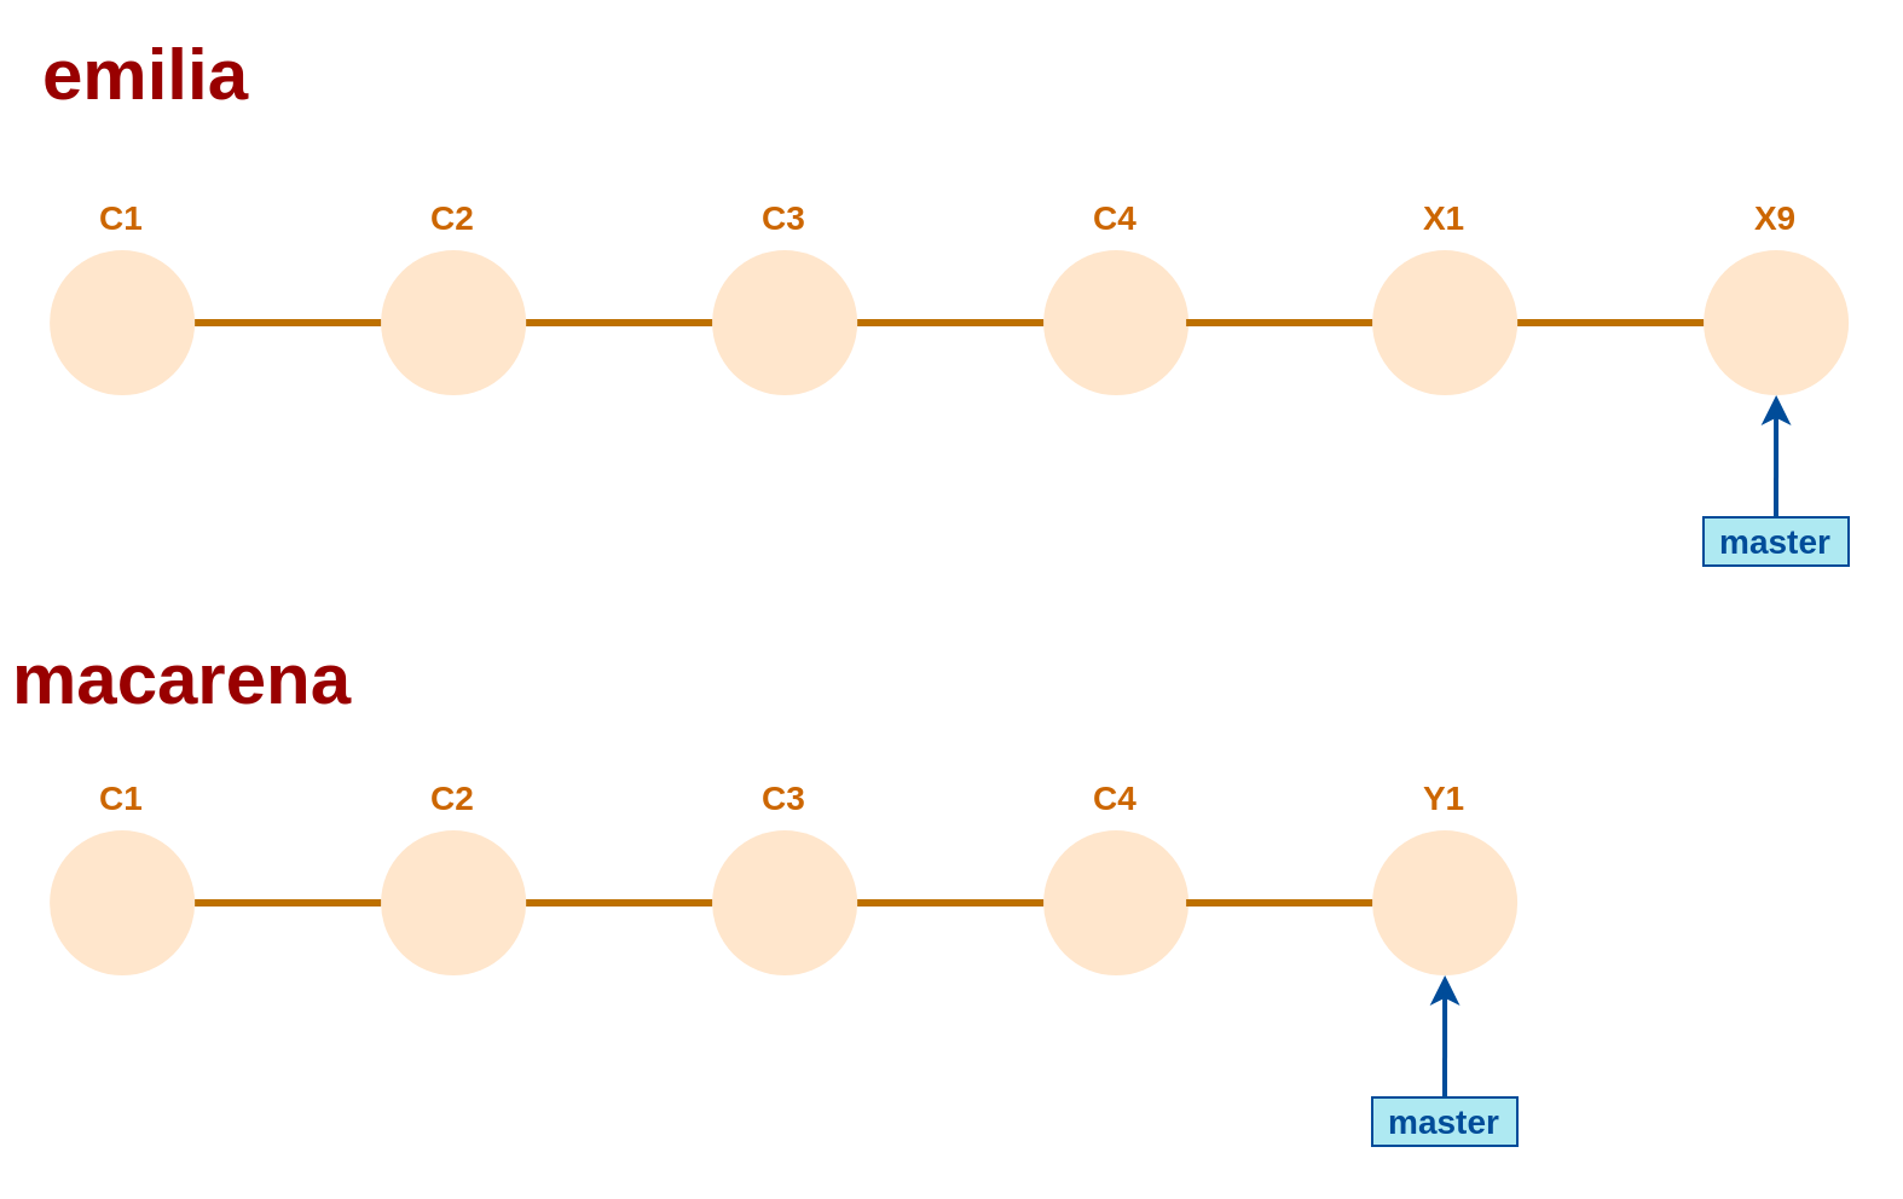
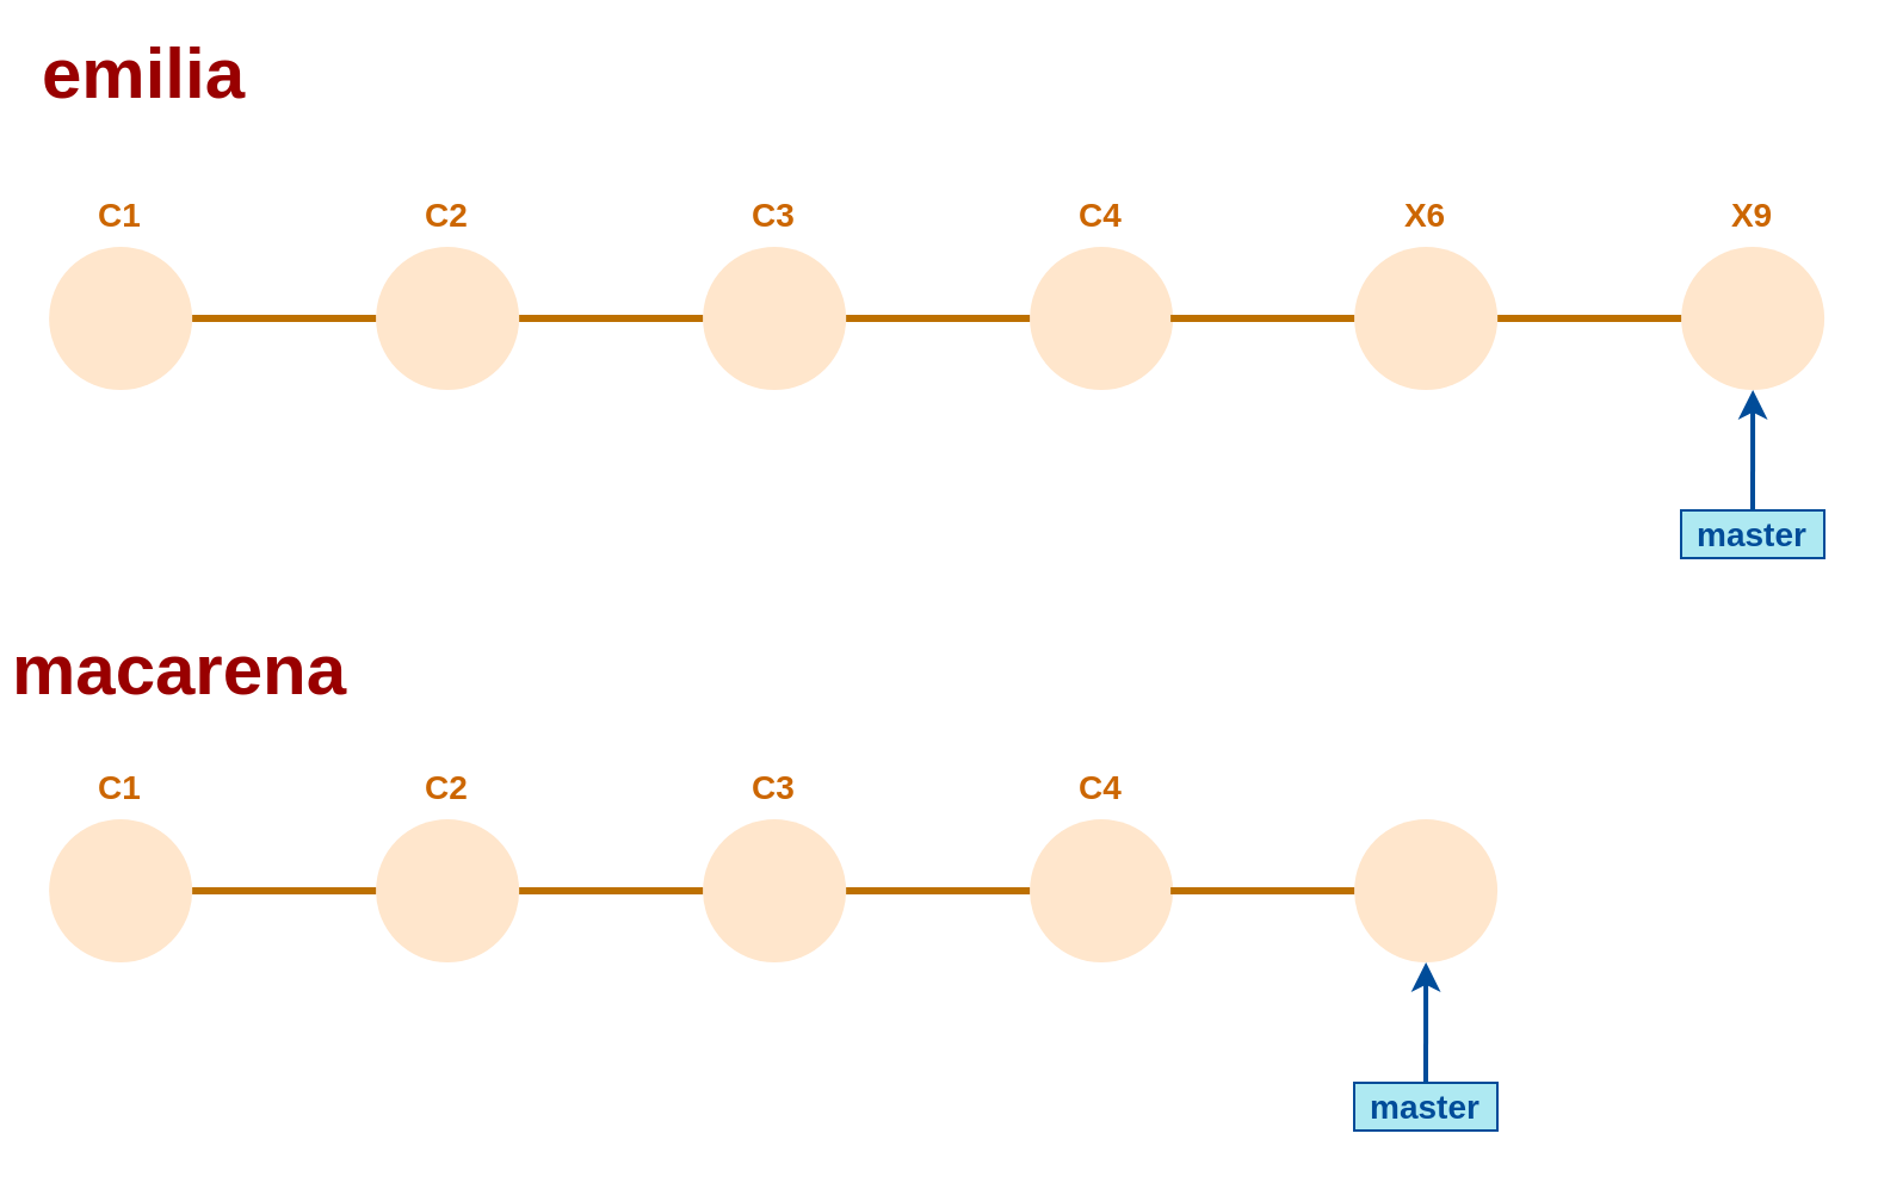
  <mxCell id="0" />
  <mxCell id="1" parent="0" />
  <mxCell id="2" value="" style="ellipse;whiteSpace=wrap;html=1;aspect=fixed;fillColor=#FFE6CC;strokeColor=none;" parent="1" vertex="1"><mxGeometry x="20.059" y="103" width="60" height="60" as="geometry" /></mxCell>
  <mxCell id="3" value="" style="ellipse;whiteSpace=wrap;html=1;aspect=fixed;fillColor=#FFE6CC;strokeColor=none;" parent="1" vertex="1"><mxGeometry x="157.059" y="103" width="60" height="60" as="geometry" /></mxCell>
  <mxCell id="4" value="" style="endArrow=none;html=1;entryX=1;entryY=0.5;entryDx=0;entryDy=0;exitX=0;exitY=0.5;exitDx=0;exitDy=0;endFill=0;fillColor=#f0a30a;strokeColor=#BD7000;strokeWidth=3;" parent="1" source="3" target="2" edge="1"><mxGeometry width="50" height="50" relative="1" as="geometry"><mxPoint x="20.059" y="253" as="sourcePoint" /><mxPoint x="70.059" y="203" as="targetPoint" /></mxGeometry></mxCell>
  <mxCell id="5" value="C1" style="text;html=1;strokeColor=none;fillColor=none;align=center;verticalAlign=middle;whiteSpace=wrap;rounded=0;fontStyle=1;fontSize=14;fontColor=#CC6600;" parent="1" vertex="1"><mxGeometry x="30.059" y="80" width="40" height="20" as="geometry" /></mxCell>
  <mxCell id="6" value="C2" style="text;html=1;strokeColor=none;fillColor=none;align=center;verticalAlign=middle;whiteSpace=wrap;rounded=0;fontStyle=1;fontSize=14;fontColor=#CC6600;" parent="1" vertex="1"><mxGeometry x="167.059" y="80" width="40" height="20" as="geometry" /></mxCell>
  <mxCell id="7" value="" style="ellipse;whiteSpace=wrap;html=1;aspect=fixed;fillColor=#FFE6CC;strokeColor=none;" parent="1" vertex="1"><mxGeometry x="294.059" y="103" width="60" height="60" as="geometry" /></mxCell>
  <mxCell id="8" value="" style="endArrow=none;html=1;entryX=1;entryY=0.5;entryDx=0;entryDy=0;exitX=0;exitY=0.5;exitDx=0;exitDy=0;endFill=0;fillColor=#f0a30a;strokeColor=#BD7000;strokeWidth=3;" parent="1" source="7" edge="1"><mxGeometry width="50" height="50" relative="1" as="geometry"><mxPoint x="157.059" y="253" as="sourcePoint" /><mxPoint x="217.059" y="133" as="targetPoint" /></mxGeometry></mxCell>
  <mxCell id="9" value="C3" style="text;html=1;strokeColor=none;fillColor=none;align=center;verticalAlign=middle;whiteSpace=wrap;rounded=0;fontStyle=1;fontSize=14;fontColor=#CC6600;" parent="1" vertex="1"><mxGeometry x="304.059" y="80" width="40" height="20" as="geometry" /></mxCell>
  <mxCell id="10" value="" style="ellipse;whiteSpace=wrap;html=1;aspect=fixed;fillColor=#FFE6CC;strokeColor=none;" parent="1" vertex="1"><mxGeometry x="431.059" y="103" width="60" height="60" as="geometry" /></mxCell>
  <mxCell id="11" value="" style="endArrow=none;html=1;entryX=1;entryY=0.5;entryDx=0;entryDy=0;exitX=0;exitY=0.5;exitDx=0;exitDy=0;endFill=0;fillColor=#f0a30a;strokeColor=#BD7000;strokeWidth=3;" parent="1" source="10" edge="1"><mxGeometry width="50" height="50" relative="1" as="geometry"><mxPoint x="294.059" y="253" as="sourcePoint" /><mxPoint x="354.059" y="133" as="targetPoint" /></mxGeometry></mxCell>
  <mxCell id="12" value="C4" style="text;html=1;strokeColor=none;fillColor=none;align=center;verticalAlign=middle;whiteSpace=wrap;rounded=0;fontStyle=1;fontSize=14;fontColor=#CC6600;" parent="1" vertex="1"><mxGeometry x="441.059" y="80" width="40" height="20" as="geometry" /></mxCell>
  <mxCell id="13" value="" style="ellipse;whiteSpace=wrap;html=1;aspect=fixed;fillColor=#FFE6CC;strokeColor=none;" vertex="1" parent="1"><mxGeometry x="567.059" y="103" width="60" height="60" as="geometry" /></mxCell>
  <mxCell id="14" value="" style="endArrow=none;html=1;entryX=1;entryY=0.5;entryDx=0;entryDy=0;exitX=0;exitY=0.5;exitDx=0;exitDy=0;endFill=0;fillColor=#f0a30a;strokeColor=#BD7000;strokeWidth=3;" edge="1" parent="1" source="13"><mxGeometry width="50" height="50" relative="1" as="geometry"><mxPoint x="430.059" y="253" as="sourcePoint" /><mxPoint x="490.059" y="133" as="targetPoint" /></mxGeometry></mxCell>
- <mxCell id="15" value="X1" style="text;html=1;strokeColor=none;fillColor=none;align=center;verticalAlign=middle;whiteSpace=wrap;rounded=0;fontStyle=1;fontSize=14;fontColor=#CC6600;" vertex="1" parent="1"><mxGeometry x="577.059" y="80" width="40" height="20" as="geometry" /></mxCell>
+ <mxCell id="15" value="X6" style="text;html=1;strokeColor=none;fillColor=none;align=center;verticalAlign=middle;whiteSpace=wrap;rounded=0;fontStyle=1;fontSize=14;fontColor=#CC6600;" vertex="1" parent="1"><mxGeometry x="577.059" y="80" width="40" height="20" as="geometry" /></mxCell>
  <mxCell id="16" value="master" style="text;html=1;strokeColor=#004C99;fillColor=#AEE9F2;align=center;verticalAlign=middle;whiteSpace=wrap;rounded=0;fontStyle=1;fontSize=14;fontColor=#004C99;" vertex="1" parent="1"><mxGeometry x="704" y="213.5" width="60" height="20" as="geometry" /></mxCell>
  <mxCell id="17" value="" style="endArrow=classic;html=1;strokeColor=#004C99;fillColor=#FFB366;fontColor=#07733D;exitX=0.5;exitY=0;exitDx=0;exitDy=0;strokeWidth=2;entryX=0.5;entryY=1;entryDx=0;entryDy=0;" edge="1" parent="1" source="16" target="18"><mxGeometry width="50" height="50" relative="1" as="geometry"><mxPoint x="744" y="56" as="sourcePoint" /><mxPoint x="734" y="166.5" as="targetPoint" /></mxGeometry></mxCell>
  <mxCell id="18" value="" style="ellipse;whiteSpace=wrap;html=1;aspect=fixed;fillColor=#FFE6CC;strokeColor=none;" vertex="1" parent="1"><mxGeometry x="704.059" y="103" width="60" height="60" as="geometry" /></mxCell>
  <mxCell id="19" value="" style="endArrow=none;html=1;entryX=1;entryY=0.5;entryDx=0;entryDy=0;exitX=0;exitY=0.5;exitDx=0;exitDy=0;endFill=0;fillColor=#f0a30a;strokeColor=#BD7000;strokeWidth=3;" edge="1" parent="1" source="18" target="13"><mxGeometry width="50" height="50" relative="1" as="geometry"><mxPoint x="567.059" y="253" as="sourcePoint" /><mxPoint x="627.059" y="133" as="targetPoint" /></mxGeometry></mxCell>
  <mxCell id="20" value="X9" style="text;html=1;strokeColor=none;fillColor=none;align=center;verticalAlign=middle;whiteSpace=wrap;rounded=0;fontStyle=1;fontSize=14;fontColor=#CC6600;" vertex="1" parent="1"><mxGeometry x="714.059" y="80" width="40" height="20" as="geometry" /></mxCell>
  <mxCell id="21" value="emilia" style="text;html=1;strokeColor=none;fillColor=none;align=center;verticalAlign=middle;whiteSpace=wrap;rounded=0;fontSize=30;fontColor=#990000;fontStyle=1" vertex="1" parent="1"><mxGeometry x="40" y="20" width="40" height="20" as="geometry" /></mxCell>
  <mxCell id="22" value="" style="ellipse;whiteSpace=wrap;html=1;aspect=fixed;fillColor=#FFE6CC;strokeColor=none;" vertex="1" parent="1"><mxGeometry x="20.059" y="343" width="60" height="60" as="geometry" /></mxCell>
  <mxCell id="23" value="" style="ellipse;whiteSpace=wrap;html=1;aspect=fixed;fillColor=#FFE6CC;strokeColor=none;" vertex="1" parent="1"><mxGeometry x="157.059" y="343" width="60" height="60" as="geometry" /></mxCell>
  <mxCell id="24" value="" style="endArrow=none;html=1;entryX=1;entryY=0.5;entryDx=0;entryDy=0;exitX=0;exitY=0.5;exitDx=0;exitDy=0;endFill=0;fillColor=#f0a30a;strokeColor=#BD7000;strokeWidth=3;" edge="1" parent="1" source="23" target="22"><mxGeometry width="50" height="50" relative="1" as="geometry"><mxPoint x="20.059" y="493" as="sourcePoint" /><mxPoint x="70.059" y="443" as="targetPoint" /></mxGeometry></mxCell>
  <mxCell id="25" value="C1" style="text;html=1;strokeColor=none;fillColor=none;align=center;verticalAlign=middle;whiteSpace=wrap;rounded=0;fontStyle=1;fontSize=14;fontColor=#CC6600;" vertex="1" parent="1"><mxGeometry x="30.059" y="320" width="40" height="20" as="geometry" /></mxCell>
  <mxCell id="26" value="C2" style="text;html=1;strokeColor=none;fillColor=none;align=center;verticalAlign=middle;whiteSpace=wrap;rounded=0;fontStyle=1;fontSize=14;fontColor=#CC6600;" vertex="1" parent="1"><mxGeometry x="167.059" y="320" width="40" height="20" as="geometry" /></mxCell>
  <mxCell id="27" value="" style="ellipse;whiteSpace=wrap;html=1;aspect=fixed;fillColor=#FFE6CC;strokeColor=none;" vertex="1" parent="1"><mxGeometry x="294.059" y="343" width="60" height="60" as="geometry" /></mxCell>
  <mxCell id="28" value="" style="endArrow=none;html=1;entryX=1;entryY=0.5;entryDx=0;entryDy=0;exitX=0;exitY=0.5;exitDx=0;exitDy=0;endFill=0;fillColor=#f0a30a;strokeColor=#BD7000;strokeWidth=3;" edge="1" parent="1" source="27"><mxGeometry width="50" height="50" relative="1" as="geometry"><mxPoint x="157.059" y="493" as="sourcePoint" /><mxPoint x="217.059" y="373" as="targetPoint" /></mxGeometry></mxCell>
  <mxCell id="29" value="C3" style="text;html=1;strokeColor=none;fillColor=none;align=center;verticalAlign=middle;whiteSpace=wrap;rounded=0;fontStyle=1;fontSize=14;fontColor=#CC6600;" vertex="1" parent="1"><mxGeometry x="304.059" y="320" width="40" height="20" as="geometry" /></mxCell>
  <mxCell id="30" value="" style="ellipse;whiteSpace=wrap;html=1;aspect=fixed;fillColor=#FFE6CC;strokeColor=none;" vertex="1" parent="1"><mxGeometry x="431.059" y="343" width="60" height="60" as="geometry" /></mxCell>
  <mxCell id="31" value="" style="endArrow=none;html=1;entryX=1;entryY=0.5;entryDx=0;entryDy=0;exitX=0;exitY=0.5;exitDx=0;exitDy=0;endFill=0;fillColor=#f0a30a;strokeColor=#BD7000;strokeWidth=3;" edge="1" parent="1" source="30"><mxGeometry width="50" height="50" relative="1" as="geometry"><mxPoint x="294.059" y="493" as="sourcePoint" /><mxPoint x="354.059" y="373" as="targetPoint" /></mxGeometry></mxCell>
  <mxCell id="32" value="C4" style="text;html=1;strokeColor=none;fillColor=none;align=center;verticalAlign=middle;whiteSpace=wrap;rounded=0;fontStyle=1;fontSize=14;fontColor=#CC6600;" vertex="1" parent="1"><mxGeometry x="441.059" y="320" width="40" height="20" as="geometry" /></mxCell>
  <mxCell id="33" value="" style="ellipse;whiteSpace=wrap;html=1;aspect=fixed;fillColor=#FFE6CC;strokeColor=none;" vertex="1" parent="1"><mxGeometry x="567.059" y="343" width="60" height="60" as="geometry" /></mxCell>
  <mxCell id="34" value="" style="endArrow=none;html=1;entryX=1;entryY=0.5;entryDx=0;entryDy=0;exitX=0;exitY=0.5;exitDx=0;exitDy=0;endFill=0;fillColor=#f0a30a;strokeColor=#BD7000;strokeWidth=3;" edge="1" parent="1" source="33"><mxGeometry width="50" height="50" relative="1" as="geometry"><mxPoint x="430.059" y="493" as="sourcePoint" /><mxPoint x="490.059" y="373" as="targetPoint" /></mxGeometry></mxCell>
- <mxCell id="35" value="Y1" style="text;html=1;strokeColor=none;fillColor=none;align=center;verticalAlign=middle;whiteSpace=wrap;rounded=0;fontStyle=1;fontSize=14;fontColor=#CC6600;" vertex="1" parent="1"><mxGeometry x="577.059" y="320" width="40" height="20" as="geometry" /></mxCell>
  <mxCell id="36" value="master" style="text;html=1;strokeColor=#004C99;fillColor=#AEE9F2;align=center;verticalAlign=middle;whiteSpace=wrap;rounded=0;fontStyle=1;fontSize=14;fontColor=#004C99;" vertex="1" parent="1"><mxGeometry x="567" y="453.5" width="60" height="20" as="geometry" /></mxCell>
  <mxCell id="37" value="" style="endArrow=classic;html=1;strokeColor=#004C99;fillColor=#FFB366;fontColor=#07733D;exitX=0.5;exitY=0;exitDx=0;exitDy=0;strokeWidth=2;entryX=0.5;entryY=1;entryDx=0;entryDy=0;" edge="1" parent="1" source="36" target="33"><mxGeometry width="50" height="50" relative="1" as="geometry"><mxPoint x="607" y="296" as="sourcePoint" /><mxPoint x="597.059" y="403" as="targetPoint" /></mxGeometry></mxCell>
  <mxCell id="38" value="macarena" style="text;html=1;strokeColor=none;fillColor=none;align=center;verticalAlign=middle;whiteSpace=wrap;rounded=0;fontSize=30;fontColor=#990000;fontStyle=1" vertex="1" parent="1"><mxGeometry x="25" y="270" width="100" height="20" as="geometry" /></mxCell>
